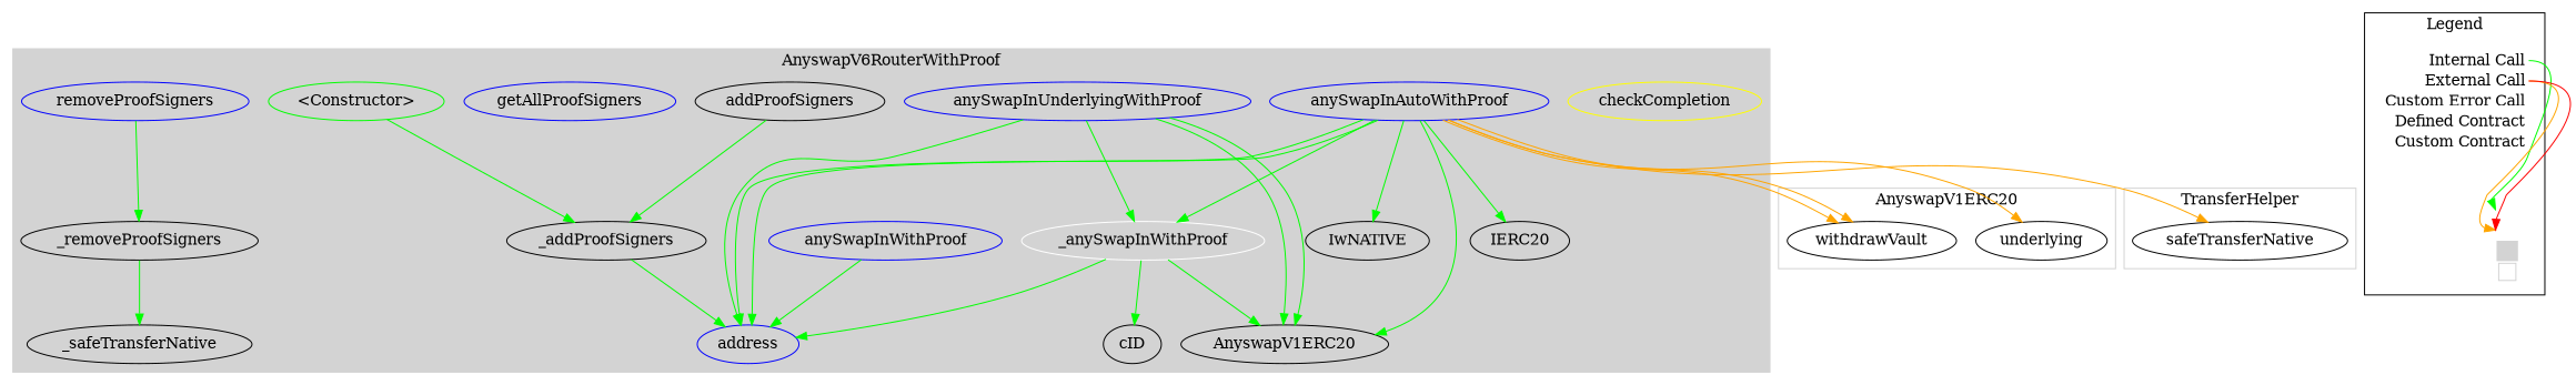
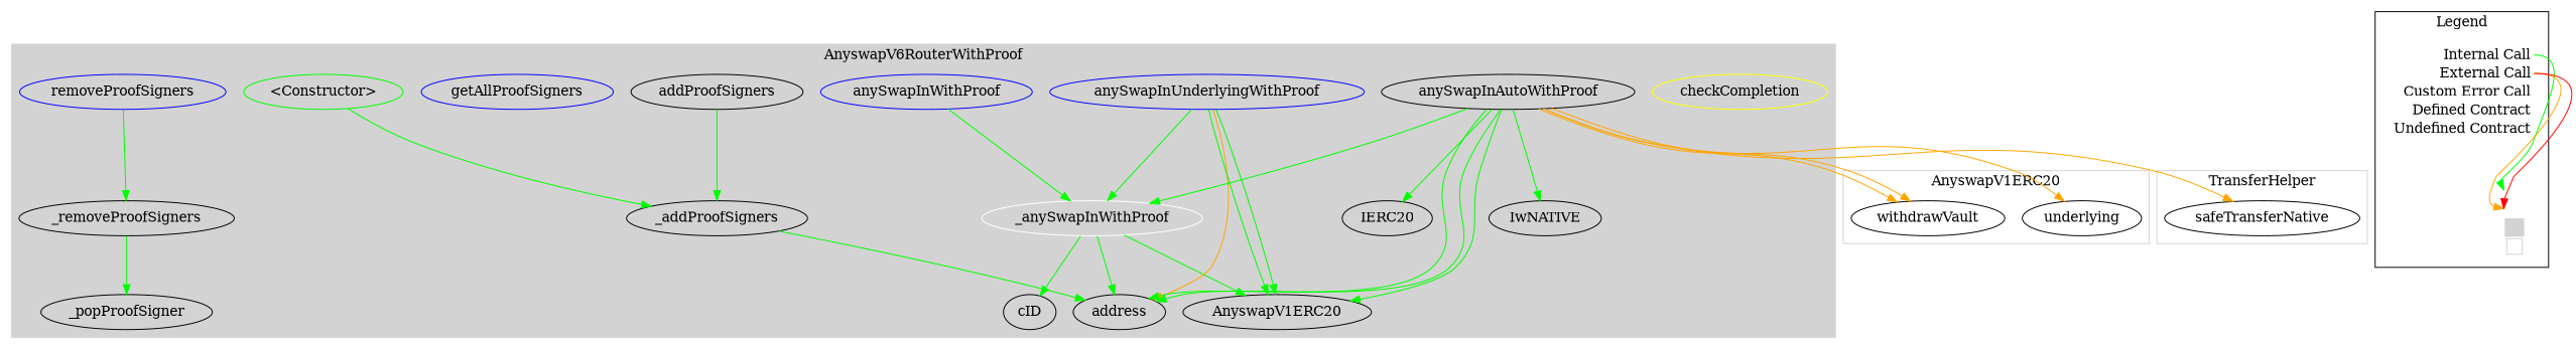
  digraph {
    compound=true
    rankdir=TB
    edge [color=green]
    n1 [color=yellow label=checkCompletion]
    n2 [color=green label="<Constructor>"]
    n3 [color=white label=_anySwapInWithProof]
    n4 [color=blue label=anySwapInWithProof]
    n5 [color=blue label=anySwapInUnderlyingWithProof]
-   n6 [color=blue label=anySwapInAutoWithProof]
+   n6 [color=black label=anySwapInAutoWithProof]
    n7 [color=blue label=getAllProofSigners]
    n8 [color=black label=addProofSigners]
    n9 [color=blue label=removeProofSigners]
    n10 [label=_addProofSigners]
    n11 [label=_removeProofSigners]
-   n12 [label=_safeTransferNative]
-   n13 [label=address color=blue]
+   n12 [label=_popProofSigner]
+   n13 [label=address]
    n14 [label=AnyswapV1ERC20]
    n15 [label=cID]
    n16 [label=IERC20]
    n17 [label=IwNATIVE]
    n18 [label=underlying]
    n19 [label=withdrawVault]
    n20 [label=safeTransferNative]
-   n21 [label=<<table border="0" cellpadding="2" cellspacing="0" cellborder="0">   <tr><td align="right" port="i1">Internal Call</td></tr>   <tr><td align="right" port="i2">External Call</td></tr>   <tr><td align="right" port="i2">Custom Error Call</td></tr>   <tr><td align="right" port="i3">Defined Contract</td></tr>   <tr><td align="right" port="i4">Custom Contract</td></tr>   </table>> shape=plaintext]
+   n21 [label=<<table border="0" cellpadding="2" cellspacing="0" cellborder="0">   <tr><td align="right" port="i1">Internal Call</td></tr>   <tr><td align="right" port="i2">External Call</td></tr>   <tr><td align="right" port="i2">Custom Error Call</td></tr>   <tr><td align="right" port="i3">Defined Contract</td></tr>   <tr><td align="right" port="i4">Undefined Contract</td></tr>   </table>> shape=plaintext]
    n22 [label=<<table border="0" cellpadding="2" cellspacing="0" cellborder="0">   <tr><td port="i1">&nbsp;&nbsp;&nbsp;</td></tr>   <tr><td port="i2">&nbsp;&nbsp;&nbsp;</td></tr>   <tr><td port="i3" bgcolor="lightgray">&nbsp;&nbsp;&nbsp;</td></tr>   <tr><td port="i4">     <table border="1" cellborder="0" cellspacing="0" cellpadding="7" color="lightgray">       <tr>        <td></td>       </tr>      </table>   </td></tr>   </table>> shape=plaintext]
    subgraph cluster_1 {
      bgcolor=lightgray
      color=lightgray
      label=AnyswapV6RouterWithProof
      style=filled
      n1
      n2
      n3
      n4
      n5
      n6
      n7
      n8
      n9
      n10
      n11
      n12
      n13
      n14
      n15
      n16
      n17
    }
    subgraph cluster_2 {
      color=lightgray
      label=AnyswapV1ERC20
      n18
      n19
    }
    subgraph cluster_3 {
      color=lightgray
      label=TransferHelper
      n20
    }
    subgraph cluster_4 {
      label=Legend
      n21
      n22
    }
    n2 -> n10
    n3 -> n13
    n3 -> n14
    n3 -> n15
-   n4 -> n13
+   n4 -> n3
    n5 -> n3
-   n5 -> n13
+   n5 -> n13 [color=orange]
    n5 -> n14
    n5 -> n14
    n6 -> n3
    n6 -> n13
    n6 -> n13
    n6 -> n14
    n6 -> n16
    n6 -> n17
    n6 -> n18 [color=orange]
    n6 -> n19 [color=orange]
    n6 -> n19 [color=orange]
    n6 -> n20 [color=orange]
    n8 -> n10
    n9 -> n11
    n10 -> n13
    n11 -> n12
    n21 -> n22 [headport="i1:w" tailport="i1:e"]
    n21 -> n22 [color=orange headport="i2:w" tailport="i2:e"]
    n21 -> n22 [color=red headport="i2:w" tailport="i2:e"]
  }
